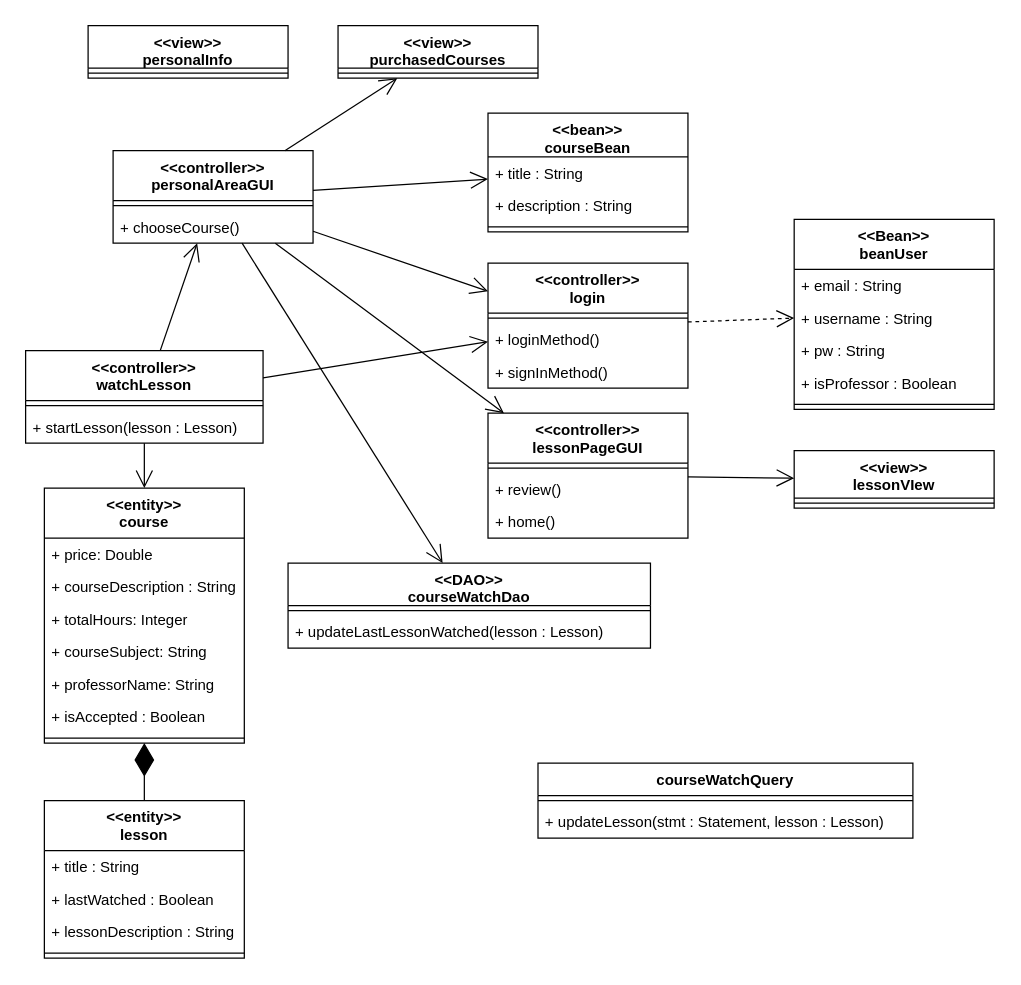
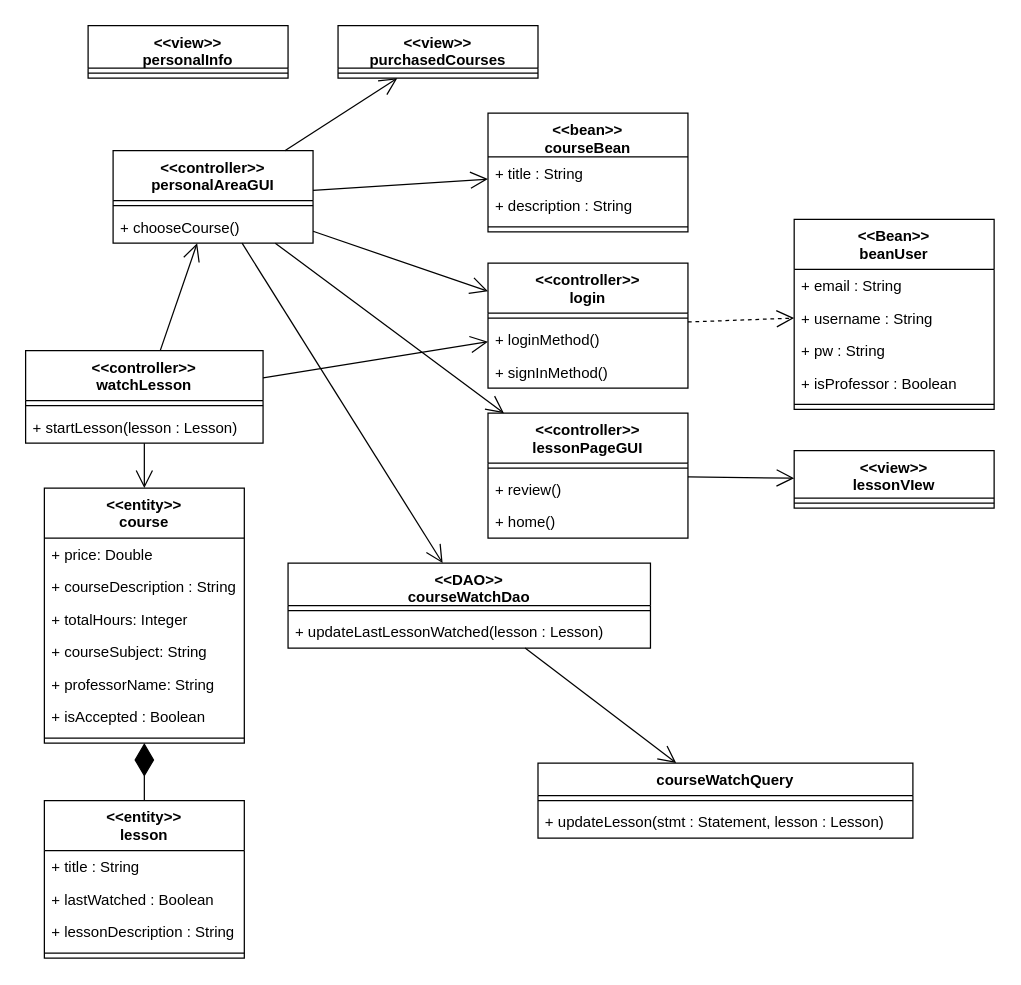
  <mxCell id="0" />
  <mxCell id="1" parent="0" />
  <mxCell id="2" value="&amp;lt;&amp;lt;controller&amp;gt;&amp;gt;&lt;br&gt;watchLesson" style="swimlane;fontStyle=1;align=center;verticalAlign=top;childLayout=stackLayout;horizontal=1;startSize=40;horizontalStack=0;resizeParent=1;resizeParentMax=0;resizeLast=0;collapsible=1;marginBottom=0;whiteSpace=wrap;html=1;" vertex="1" parent="1"><mxGeometry x="20" y="280" width="190" height="74" as="geometry" /></mxCell>
  <mxCell id="3" value="" style="line;strokeWidth=1;fillColor=none;align=left;verticalAlign=middle;spacingTop=-1;spacingLeft=3;spacingRight=3;rotatable=0;labelPosition=right;points=[];portConstraint=eastwest;strokeColor=inherit;" vertex="1" parent="2"><mxGeometry y="40" width="190" height="8" as="geometry" /></mxCell>
  <mxCell id="4" value="+ startLesson(lesson : Lesson)" style="text;strokeColor=none;fillColor=none;align=left;verticalAlign=top;spacingLeft=4;spacingRight=4;overflow=hidden;rotatable=0;points=[[0,0.5],[1,0.5]];portConstraint=eastwest;whiteSpace=wrap;html=1;" vertex="1" parent="2"><mxGeometry y="48" width="190" height="26" as="geometry" /></mxCell>
  <mxCell id="5" value="&amp;lt;&amp;lt;controller&amp;gt;&amp;gt;&lt;br&gt;personalAreaGUI" style="swimlane;fontStyle=1;align=center;verticalAlign=top;childLayout=stackLayout;horizontal=1;startSize=40;horizontalStack=0;resizeParent=1;resizeParentMax=0;resizeLast=0;collapsible=1;marginBottom=0;whiteSpace=wrap;html=1;" vertex="1" parent="1"><mxGeometry x="90" y="120" width="160" height="74" as="geometry" /></mxCell>
  <mxCell id="6" value="" style="line;strokeWidth=1;fillColor=none;align=left;verticalAlign=middle;spacingTop=-1;spacingLeft=3;spacingRight=3;rotatable=0;labelPosition=right;points=[];portConstraint=eastwest;strokeColor=inherit;" vertex="1" parent="5"><mxGeometry y="40" width="160" height="8" as="geometry" /></mxCell>
  <mxCell id="7" value="+ chooseCourse()" style="text;strokeColor=none;fillColor=none;align=left;verticalAlign=top;spacingLeft=4;spacingRight=4;overflow=hidden;rotatable=0;points=[[0,0.5],[1,0.5]];portConstraint=eastwest;whiteSpace=wrap;html=1;" vertex="1" parent="5"><mxGeometry y="48" width="160" height="26" as="geometry" /></mxCell>
  <mxCell id="8" value="&amp;lt;&amp;lt;controller&amp;gt;&amp;gt;&lt;br&gt;lessonPageGUI" style="swimlane;fontStyle=1;align=center;verticalAlign=top;childLayout=stackLayout;horizontal=1;startSize=40;horizontalStack=0;resizeParent=1;resizeParentMax=0;resizeLast=0;collapsible=1;marginBottom=0;whiteSpace=wrap;html=1;" vertex="1" parent="1"><mxGeometry x="390" y="330" width="160" height="100" as="geometry" /></mxCell>
  <mxCell id="9" value="" style="line;strokeWidth=1;fillColor=none;align=left;verticalAlign=middle;spacingTop=-1;spacingLeft=3;spacingRight=3;rotatable=0;labelPosition=right;points=[];portConstraint=eastwest;strokeColor=inherit;" vertex="1" parent="8"><mxGeometry y="40" width="160" height="8" as="geometry" /></mxCell>
  <mxCell id="10" value="+ review()" style="text;strokeColor=none;fillColor=none;align=left;verticalAlign=top;spacingLeft=4;spacingRight=4;overflow=hidden;rotatable=0;points=[[0,0.5],[1,0.5]];portConstraint=eastwest;whiteSpace=wrap;html=1;" vertex="1" parent="8"><mxGeometry y="48" width="160" height="26" as="geometry" /></mxCell>
  <mxCell id="11" value="+ home()" style="text;strokeColor=none;fillColor=none;align=left;verticalAlign=top;spacingLeft=4;spacingRight=4;overflow=hidden;rotatable=0;points=[[0,0.5],[1,0.5]];portConstraint=eastwest;whiteSpace=wrap;html=1;" vertex="1" parent="8"><mxGeometry y="74" width="160" height="26" as="geometry" /></mxCell>
  <mxCell id="12" value="&amp;lt;&amp;lt;entity&amp;gt;&amp;gt;&lt;br&gt;course" style="swimlane;fontStyle=1;align=center;verticalAlign=top;childLayout=stackLayout;horizontal=1;startSize=40;horizontalStack=0;resizeParent=1;resizeParentMax=0;resizeLast=0;collapsible=1;marginBottom=0;whiteSpace=wrap;html=1;" vertex="1" parent="1"><mxGeometry x="35" y="390" width="160" height="204" as="geometry" /></mxCell>
  <mxCell id="13" value="+ price: Double" style="text;strokeColor=none;fillColor=none;align=left;verticalAlign=top;spacingLeft=4;spacingRight=4;overflow=hidden;rotatable=0;points=[[0,0.5],[1,0.5]];portConstraint=eastwest;whiteSpace=wrap;html=1;" vertex="1" parent="12"><mxGeometry y="40" width="160" height="26" as="geometry" /></mxCell>
  <mxCell id="14" value="+ courseDescription : String" style="text;strokeColor=none;fillColor=none;align=left;verticalAlign=top;spacingLeft=4;spacingRight=4;overflow=hidden;rotatable=0;points=[[0,0.5],[1,0.5]];portConstraint=eastwest;whiteSpace=wrap;html=1;" vertex="1" parent="12"><mxGeometry y="66" width="160" height="26" as="geometry" /></mxCell>
  <mxCell id="15" value="+ totalHours: Integer" style="text;strokeColor=none;fillColor=none;align=left;verticalAlign=top;spacingLeft=4;spacingRight=4;overflow=hidden;rotatable=0;points=[[0,0.5],[1,0.5]];portConstraint=eastwest;whiteSpace=wrap;html=1;" vertex="1" parent="12"><mxGeometry y="92" width="160" height="26" as="geometry" /></mxCell>
  <mxCell id="16" value="+ courseSubject: String" style="text;strokeColor=none;fillColor=none;align=left;verticalAlign=top;spacingLeft=4;spacingRight=4;overflow=hidden;rotatable=0;points=[[0,0.5],[1,0.5]];portConstraint=eastwest;whiteSpace=wrap;html=1;" vertex="1" parent="12"><mxGeometry y="118" width="160" height="26" as="geometry" /></mxCell>
  <mxCell id="17" value="+ professorName: String" style="text;strokeColor=none;fillColor=none;align=left;verticalAlign=top;spacingLeft=4;spacingRight=4;overflow=hidden;rotatable=0;points=[[0,0.5],[1,0.5]];portConstraint=eastwest;whiteSpace=wrap;html=1;" vertex="1" parent="12"><mxGeometry y="144" width="160" height="26" as="geometry" /></mxCell>
  <mxCell id="18" value="+ isAccepted : Boolean" style="text;strokeColor=none;fillColor=none;align=left;verticalAlign=top;spacingLeft=4;spacingRight=4;overflow=hidden;rotatable=0;points=[[0,0.5],[1,0.5]];portConstraint=eastwest;whiteSpace=wrap;html=1;" vertex="1" parent="12"><mxGeometry y="170" width="160" height="26" as="geometry" /></mxCell>
  <mxCell id="19" value="" style="line;strokeWidth=1;fillColor=none;align=left;verticalAlign=middle;spacingTop=-1;spacingLeft=3;spacingRight=3;rotatable=0;labelPosition=right;points=[];portConstraint=eastwest;strokeColor=inherit;" vertex="1" parent="12"><mxGeometry y="196" width="160" height="8" as="geometry" /></mxCell>
  <mxCell id="20" value="&amp;lt;&amp;lt;entity&amp;gt;&amp;gt;&lt;br&gt;lesson" style="swimlane;fontStyle=1;align=center;verticalAlign=top;childLayout=stackLayout;horizontal=1;startSize=40;horizontalStack=0;resizeParent=1;resizeParentMax=0;resizeLast=0;collapsible=1;marginBottom=0;whiteSpace=wrap;html=1;" vertex="1" parent="1"><mxGeometry x="35" y="640" width="160" height="126" as="geometry" /></mxCell>
  <mxCell id="21" value="+ title : String" style="text;strokeColor=none;fillColor=none;align=left;verticalAlign=top;spacingLeft=4;spacingRight=4;overflow=hidden;rotatable=0;points=[[0,0.5],[1,0.5]];portConstraint=eastwest;whiteSpace=wrap;html=1;" vertex="1" parent="20"><mxGeometry y="40" width="160" height="26" as="geometry" /></mxCell>
  <mxCell id="22" value="+ lastWatched : Boolean" style="text;strokeColor=none;fillColor=none;align=left;verticalAlign=top;spacingLeft=4;spacingRight=4;overflow=hidden;rotatable=0;points=[[0,0.5],[1,0.5]];portConstraint=eastwest;whiteSpace=wrap;html=1;" vertex="1" parent="20"><mxGeometry y="66" width="160" height="26" as="geometry" /></mxCell>
  <mxCell id="23" value="+ lessonDescription : String" style="text;strokeColor=none;fillColor=none;align=left;verticalAlign=top;spacingLeft=4;spacingRight=4;overflow=hidden;rotatable=0;points=[[0,0.5],[1,0.5]];portConstraint=eastwest;whiteSpace=wrap;html=1;" vertex="1" parent="20"><mxGeometry y="92" width="160" height="26" as="geometry" /></mxCell>
  <mxCell id="24" value="" style="line;strokeWidth=1;fillColor=none;align=left;verticalAlign=middle;spacingTop=-1;spacingLeft=3;spacingRight=3;rotatable=0;labelPosition=right;points=[];portConstraint=eastwest;strokeColor=inherit;" vertex="1" parent="20"><mxGeometry y="118" width="160" height="8" as="geometry" /></mxCell>
  <mxCell id="25" value="" style="endArrow=diamondThin;endFill=1;endSize=24;html=1;rounded=0;" edge="1" parent="1" source="20" target="12"><mxGeometry width="160" relative="1" as="geometry"><mxPoint x="405" y="730" as="sourcePoint" /><mxPoint x="565" y="730" as="targetPoint" /></mxGeometry></mxCell>
  <mxCell id="26" value="" style="endArrow=open;endFill=1;endSize=12;html=1;rounded=0;" edge="1" parent="1" source="2" target="5"><mxGeometry width="160" relative="1" as="geometry"><mxPoint x="370" y="550" as="sourcePoint" /><mxPoint x="530" y="550" as="targetPoint" /></mxGeometry></mxCell>
  <mxCell id="27" value="" style="endArrow=open;endFill=1;endSize=12;html=1;rounded=0;" edge="1" parent="1" source="5" target="44"><mxGeometry width="160" relative="1" as="geometry"><mxPoint x="280" y="140" as="sourcePoint" /><mxPoint x="417.031" y="310" as="targetPoint" /></mxGeometry></mxCell>
  <mxCell id="28" value="" style="endArrow=open;endFill=1;endSize=12;html=1;rounded=0;" edge="1" parent="1" source="2" target="44"><mxGeometry width="160" relative="1" as="geometry"><mxPoint x="290" y="550" as="sourcePoint" /><mxPoint x="400" y="340.873" as="targetPoint" /></mxGeometry></mxCell>
  <mxCell id="29" value="" style="endArrow=open;endFill=1;endSize=12;html=1;rounded=0;" edge="1" parent="1" source="5" target="8"><mxGeometry width="160" relative="1" as="geometry"><mxPoint x="250" y="290" as="sourcePoint" /><mxPoint x="340" y="249" as="targetPoint" /></mxGeometry></mxCell>
  <mxCell id="30" value="" style="endArrow=open;endFill=1;endSize=12;html=1;rounded=0;" edge="1" parent="1" source="2" target="12"><mxGeometry width="160" relative="1" as="geometry"><mxPoint x="250" y="304" as="sourcePoint" /><mxPoint x="350" y="275" as="targetPoint" /></mxGeometry></mxCell>
  <mxCell id="31" value="&amp;lt;&amp;lt;view&amp;gt;&amp;gt;&lt;br&gt;personalInfo" style="swimlane;fontStyle=1;align=center;verticalAlign=top;childLayout=stackLayout;horizontal=1;startSize=34;horizontalStack=0;resizeParent=1;resizeParentMax=0;resizeLast=0;collapsible=1;marginBottom=0;whiteSpace=wrap;html=1;" vertex="1" parent="1"><mxGeometry x="70" y="20" width="160" height="42" as="geometry" /></mxCell>
  <mxCell id="32" value="" style="line;strokeWidth=1;fillColor=none;align=left;verticalAlign=middle;spacingTop=-1;spacingLeft=3;spacingRight=3;rotatable=0;labelPosition=right;points=[];portConstraint=eastwest;strokeColor=inherit;" vertex="1" parent="31"><mxGeometry y="34" width="160" height="8" as="geometry" /></mxCell>
  <mxCell id="33" value="&amp;lt;&amp;lt;view&amp;gt;&amp;gt;&lt;br&gt;purchasedCourses" style="swimlane;fontStyle=1;align=center;verticalAlign=top;childLayout=stackLayout;horizontal=1;startSize=34;horizontalStack=0;resizeParent=1;resizeParentMax=0;resizeLast=0;collapsible=1;marginBottom=0;whiteSpace=wrap;html=1;" vertex="1" parent="1"><mxGeometry x="270" y="20" width="160" height="42" as="geometry" /></mxCell>
  <mxCell id="34" value="" style="line;strokeWidth=1;fillColor=none;align=left;verticalAlign=middle;spacingTop=-1;spacingLeft=3;spacingRight=3;rotatable=0;labelPosition=right;points=[];portConstraint=eastwest;strokeColor=inherit;" vertex="1" parent="33"><mxGeometry y="34" width="160" height="8" as="geometry" /></mxCell>
  <mxCell id="35" value="" style="endArrow=open;endFill=1;endSize=12;html=1;rounded=0;" edge="1" parent="1" source="5" target="33"><mxGeometry width="160" relative="1" as="geometry"><mxPoint x="172" y="130" as="sourcePoint" /><mxPoint x="163" y="72" as="targetPoint" /></mxGeometry></mxCell>
  <mxCell id="36" value="&amp;lt;&amp;lt;bean&amp;gt;&amp;gt;&lt;br&gt;courseBean" style="swimlane;fontStyle=1;align=center;verticalAlign=top;childLayout=stackLayout;horizontal=1;startSize=35;horizontalStack=0;resizeParent=1;resizeParentMax=0;resizeLast=0;collapsible=1;marginBottom=0;whiteSpace=wrap;html=1;" vertex="1" parent="1"><mxGeometry x="390" y="90" width="160" height="95" as="geometry" /></mxCell>
  <mxCell id="37" value="+ title : String" style="text;strokeColor=none;fillColor=none;align=left;verticalAlign=top;spacingLeft=4;spacingRight=4;overflow=hidden;rotatable=0;points=[[0,0.5],[1,0.5]];portConstraint=eastwest;whiteSpace=wrap;html=1;" vertex="1" parent="36"><mxGeometry y="35" width="160" height="26" as="geometry" /></mxCell>
  <mxCell id="38" value="+ description : String" style="text;strokeColor=none;fillColor=none;align=left;verticalAlign=top;spacingLeft=4;spacingRight=4;overflow=hidden;rotatable=0;points=[[0,0.5],[1,0.5]];portConstraint=eastwest;whiteSpace=wrap;html=1;" vertex="1" parent="36"><mxGeometry y="61" width="160" height="26" as="geometry" /></mxCell>
  <mxCell id="39" value="" style="line;strokeWidth=1;fillColor=none;align=left;verticalAlign=middle;spacingTop=-1;spacingLeft=3;spacingRight=3;rotatable=0;labelPosition=right;points=[];portConstraint=eastwest;strokeColor=inherit;" vertex="1" parent="36"><mxGeometry y="87" width="160" height="8" as="geometry" /></mxCell>
  <mxCell id="40" value="" style="endArrow=open;endFill=1;endSize=12;html=1;rounded=0;" edge="1" parent="1" source="5" target="36"><mxGeometry width="160" relative="1" as="geometry"><mxPoint x="260" y="230" as="sourcePoint" /><mxPoint x="410" y="322" as="targetPoint" /></mxGeometry></mxCell>
  <mxCell id="41" value="&amp;lt;&amp;lt;view&amp;gt;&amp;gt;&lt;br&gt;lessonVIew" style="swimlane;fontStyle=1;align=center;verticalAlign=top;childLayout=stackLayout;horizontal=1;startSize=38;horizontalStack=0;resizeParent=1;resizeParentMax=0;resizeLast=0;collapsible=1;marginBottom=0;whiteSpace=wrap;html=1;" vertex="1" parent="1"><mxGeometry x="635" y="360" width="160" height="46" as="geometry" /></mxCell>
  <mxCell id="42" value="" style="line;strokeWidth=1;fillColor=none;align=left;verticalAlign=middle;spacingTop=-1;spacingLeft=3;spacingRight=3;rotatable=0;labelPosition=right;points=[];portConstraint=eastwest;strokeColor=inherit;" vertex="1" parent="41"><mxGeometry y="38" width="160" height="8" as="geometry" /></mxCell>
  <mxCell id="43" value="" style="endArrow=open;endFill=1;endSize=12;html=1;rounded=0;" edge="1" parent="1" source="8" target="41"><mxGeometry width="160" relative="1" as="geometry"><mxPoint x="166" y="364" as="sourcePoint" /><mxPoint x="162" y="400" as="targetPoint" /></mxGeometry></mxCell>
  <mxCell id="44" value="&amp;lt;&amp;lt;controller&amp;gt;&amp;gt;&lt;br&gt;login" style="swimlane;fontStyle=1;align=center;verticalAlign=top;childLayout=stackLayout;horizontal=1;startSize=40;horizontalStack=0;resizeParent=1;resizeParentMax=0;resizeLast=0;collapsible=1;marginBottom=0;whiteSpace=wrap;html=1;" vertex="1" parent="1"><mxGeometry x="390" y="210" width="160" height="100" as="geometry" /></mxCell>
  <mxCell id="45" value="" style="line;strokeWidth=1;fillColor=none;align=left;verticalAlign=middle;spacingTop=-1;spacingLeft=3;spacingRight=3;rotatable=0;labelPosition=right;points=[];portConstraint=eastwest;strokeColor=inherit;" vertex="1" parent="44"><mxGeometry y="40" width="160" height="8" as="geometry" /></mxCell>
  <mxCell id="46" value="+ loginMethod()" style="text;strokeColor=none;fillColor=none;align=left;verticalAlign=top;spacingLeft=4;spacingRight=4;overflow=hidden;rotatable=0;points=[[0,0.5],[1,0.5]];portConstraint=eastwest;whiteSpace=wrap;html=1;" vertex="1" parent="44"><mxGeometry y="48" width="160" height="26" as="geometry" /></mxCell>
  <mxCell id="47" value="+ signInMethod()" style="text;strokeColor=none;fillColor=none;align=left;verticalAlign=top;spacingLeft=4;spacingRight=4;overflow=hidden;rotatable=0;points=[[0,0.5],[1,0.5]];portConstraint=eastwest;whiteSpace=wrap;html=1;" vertex="1" parent="44"><mxGeometry y="74" width="160" height="26" as="geometry" /></mxCell>
  <mxCell id="48" value="&amp;lt;&amp;lt;Bean&amp;gt;&amp;gt;&lt;br&gt;beanUser" style="swimlane;fontStyle=1;align=center;verticalAlign=top;childLayout=stackLayout;horizontal=1;startSize=40;horizontalStack=0;resizeParent=1;resizeParentMax=0;resizeLast=0;collapsible=1;marginBottom=0;whiteSpace=wrap;html=1;" vertex="1" parent="1"><mxGeometry x="635" y="175" width="160" height="152" as="geometry" /></mxCell>
  <mxCell id="49" value="+ email : String" style="text;strokeColor=none;fillColor=none;align=left;verticalAlign=top;spacingLeft=4;spacingRight=4;overflow=hidden;rotatable=0;points=[[0,0.5],[1,0.5]];portConstraint=eastwest;whiteSpace=wrap;html=1;" vertex="1" parent="48"><mxGeometry y="40" width="160" height="26" as="geometry" /></mxCell>
  <mxCell id="50" value="+ username : String" style="text;strokeColor=none;fillColor=none;align=left;verticalAlign=top;spacingLeft=4;spacingRight=4;overflow=hidden;rotatable=0;points=[[0,0.5],[1,0.5]];portConstraint=eastwest;whiteSpace=wrap;html=1;" vertex="1" parent="48"><mxGeometry y="66" width="160" height="26" as="geometry" /></mxCell>
  <mxCell id="51" value="+ pw : String" style="text;strokeColor=none;fillColor=none;align=left;verticalAlign=top;spacingLeft=4;spacingRight=4;overflow=hidden;rotatable=0;points=[[0,0.5],[1,0.5]];portConstraint=eastwest;whiteSpace=wrap;html=1;" vertex="1" parent="48"><mxGeometry y="92" width="160" height="26" as="geometry" /></mxCell>
  <mxCell id="52" value="+ isProfessor : Boolean" style="text;strokeColor=none;fillColor=none;align=left;verticalAlign=top;spacingLeft=4;spacingRight=4;overflow=hidden;rotatable=0;points=[[0,0.5],[1,0.5]];portConstraint=eastwest;whiteSpace=wrap;html=1;" vertex="1" parent="48"><mxGeometry y="118" width="160" height="26" as="geometry" /></mxCell>
  <mxCell id="53" value="" style="line;strokeWidth=1;fillColor=none;align=left;verticalAlign=middle;spacingTop=-1;spacingLeft=3;spacingRight=3;rotatable=0;labelPosition=right;points=[];portConstraint=eastwest;strokeColor=inherit;" vertex="1" parent="48"><mxGeometry y="144" width="160" height="8" as="geometry" /></mxCell>
  <mxCell id="54" value="" style="endArrow=open;endSize=12;dashed=1;html=1;rounded=0;" edge="1" parent="1" source="44" target="48"><mxGeometry width="160" relative="1" as="geometry"><mxPoint x="215" y="462" as="sourcePoint" /><mxPoint x="375" y="462" as="targetPoint" /></mxGeometry></mxCell>
  <mxCell id="55" value="&amp;lt;&amp;lt;DAO&amp;gt;&amp;gt;&lt;br&gt;courseWatchDao" style="swimlane;fontStyle=1;align=center;verticalAlign=top;childLayout=stackLayout;horizontal=1;startSize=34;horizontalStack=0;resizeParent=1;resizeParentMax=0;resizeLast=0;collapsible=1;marginBottom=0;whiteSpace=wrap;html=1;" vertex="1" parent="1"><mxGeometry x="230" y="450" width="290" height="68" as="geometry" /></mxCell>
  <mxCell id="56" value="" style="line;strokeWidth=1;fillColor=none;align=left;verticalAlign=middle;spacingTop=-1;spacingLeft=3;spacingRight=3;rotatable=0;labelPosition=right;points=[];portConstraint=eastwest;strokeColor=inherit;" vertex="1" parent="55"><mxGeometry y="34" width="290" height="8" as="geometry" /></mxCell>
  <mxCell id="57" value="+ updateLastLessonWatched(lesson : Lesson)" style="text;strokeColor=none;fillColor=none;align=left;verticalAlign=top;spacingLeft=4;spacingRight=4;overflow=hidden;rotatable=0;points=[[0,0.5],[1,0.5]];portConstraint=eastwest;whiteSpace=wrap;html=1;" vertex="1" parent="55"><mxGeometry y="42" width="290" height="26" as="geometry" /></mxCell>
  <mxCell id="58" value="courseWatchQuery" style="swimlane;fontStyle=1;align=center;verticalAlign=top;childLayout=stackLayout;horizontal=1;startSize=26;horizontalStack=0;resizeParent=1;resizeParentMax=0;resizeLast=0;collapsible=1;marginBottom=0;whiteSpace=wrap;html=1;" vertex="1" parent="1"><mxGeometry x="430" y="610" width="300" height="60" as="geometry" /></mxCell>
  <mxCell id="59" value="" style="line;strokeWidth=1;fillColor=none;align=left;verticalAlign=middle;spacingTop=-1;spacingLeft=3;spacingRight=3;rotatable=0;labelPosition=right;points=[];portConstraint=eastwest;strokeColor=inherit;" vertex="1" parent="58"><mxGeometry y="26" width="300" height="8" as="geometry" /></mxCell>
  <mxCell id="60" value="+ updateLesson(stmt : Statement, lesson : Lesson)" style="text;strokeColor=none;fillColor=none;align=left;verticalAlign=top;spacingLeft=4;spacingRight=4;overflow=hidden;rotatable=0;points=[[0,0.5],[1,0.5]];portConstraint=eastwest;whiteSpace=wrap;html=1;" vertex="1" parent="58"><mxGeometry y="34" width="300" height="26" as="geometry" /></mxCell>
  <mxCell id="61" value="" style="endArrow=open;endFill=1;endSize=12;html=1;rounded=0;" edge="1" parent="1" source="5" target="55"><mxGeometry width="160" relative="1" as="geometry"><mxPoint x="230" y="204" as="sourcePoint" /><mxPoint x="413" y="340" as="targetPoint" /></mxGeometry></mxCell>
+ <mxCell id="62" value="" style="endArrow=open;endFill=1;endSize=12;html=1;rounded=0;" edge="1" parent="1" source="55" target="58"><mxGeometry width="160" relative="1" as="geometry"><mxPoint x="210" y="204" as="sourcePoint" /><mxPoint x="433" y="480" as="targetPoint" /></mxGeometry></mxCell>
